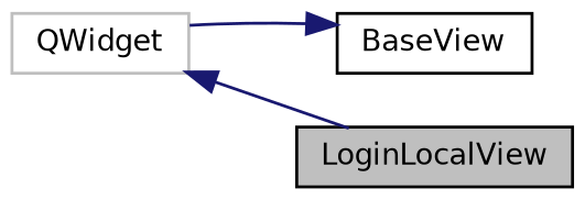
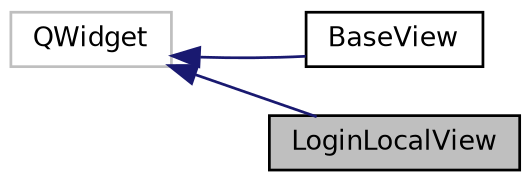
  digraph {
    rankdir=LR
    node [color=black fillcolor=white fontname=Helvetica fontsize=10 shape=record style=filled]
    edge [color=midnightblue dir=back fontname=Helvetica fontsize=10 labelfontname=Helvetica labelfontsize=10 style=solid]
    n1 [fillcolor=grey75 fontcolor=black height=0.2 label=LoginLocalView width=0.4]
    n2 [height=0.2 label=BaseView width=0.4]
    n3 [color=grey75 height=0.2 label=QWidget width=0.4]
    n3 -> n1
-   n2 -> n3
+   n3 -> n2
  }
